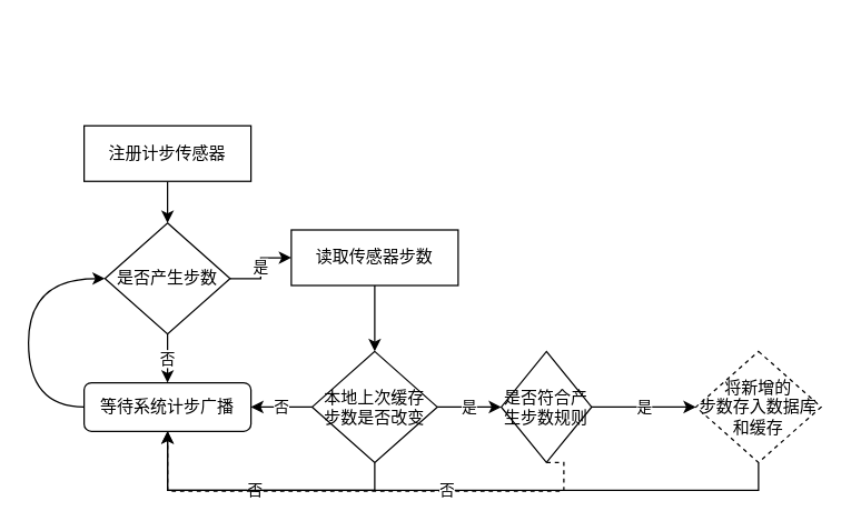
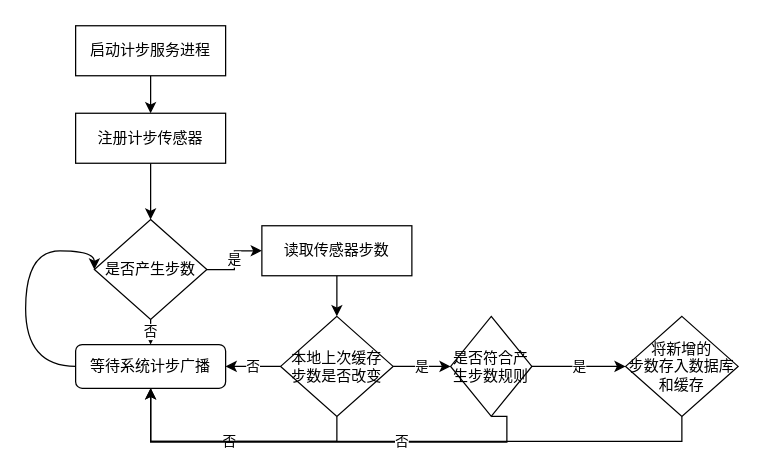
  <mxCell id="0" />
  <mxCell id="1" parent="0" />
+ <mxCell id="2" style="edgeStyle=orthogonalEdgeStyle;rounded=0;orthogonalLoop=1;jettySize=auto;html=1;exitX=0.5;exitY=1;exitDx=0;exitDy=0;entryX=0.5;entryY=0;entryDx=0;entryDy=0;" edge="1" parent="1" source="3" target="5"><mxGeometry relative="1" as="geometry" /></mxCell>
+ <mxCell id="3" value="启动计步服务进程" style="rounded=0;whiteSpace=wrap;html=1;" vertex="1" parent="1"><mxGeometry x="60" y="20" width="120" height="40" as="geometry" /></mxCell>
  <mxCell id="4" style="edgeStyle=orthogonalEdgeStyle;rounded=0;orthogonalLoop=1;jettySize=auto;html=1;exitX=0.5;exitY=1;exitDx=0;exitDy=0;entryX=0.5;entryY=0;entryDx=0;entryDy=0;" edge="1" parent="1" source="5" target="8"><mxGeometry relative="1" as="geometry" /></mxCell>
  <mxCell id="5" value="注册计步传感器" style="rounded=0;whiteSpace=wrap;html=1;" vertex="1" parent="1"><mxGeometry x="60" y="90" width="120" height="40" as="geometry" /></mxCell>
  <mxCell id="6" value="是" style="edgeStyle=orthogonalEdgeStyle;rounded=0;orthogonalLoop=1;jettySize=auto;html=1;exitX=1;exitY=0.5;exitDx=0;exitDy=0;entryX=0;entryY=0.5;entryDx=0;entryDy=0;" edge="1" parent="1" source="8" target="10"><mxGeometry relative="1" as="geometry" /></mxCell>
  <mxCell id="7" value="否" style="edgeStyle=orthogonalEdgeStyle;rounded=0;orthogonalLoop=1;jettySize=auto;html=1;exitX=0.5;exitY=1;exitDx=0;exitDy=0;entryX=0.5;entryY=0;entryDx=0;entryDy=0;" edge="1" parent="1" source="8" target="21"><mxGeometry relative="1" as="geometry" /></mxCell>
- <mxCell id="8" value="是否产生步数" style="rhombus;whiteSpace=wrap;html=1;" vertex="1" parent="1"><mxGeometry x="75" y="160" width="90" height="80" as="geometry" /></mxCell>
+ <mxCell id="8" value="是否产生步数" style="rhombus;whiteSpace=wrap;html=1;" vertex="1" parent="1"><mxGeometry x="75" y="175" width="90" height="80" as="geometry" /></mxCell>
  <mxCell id="9" style="edgeStyle=orthogonalEdgeStyle;rounded=0;orthogonalLoop=1;jettySize=auto;html=1;exitX=0.5;exitY=1;exitDx=0;exitDy=0;entryX=0.5;entryY=0;entryDx=0;entryDy=0;" edge="1" parent="1" source="10" target="14"><mxGeometry relative="1" as="geometry" /></mxCell>
- <mxCell id="10" value="读取传感器步数" style="rounded=0;whiteSpace=wrap;html=1;" vertex="1" parent="1"><mxGeometry x="209" y="165" width="120" height="40" as="geometry" /></mxCell>
+ <mxCell id="10" value="读取传感器步数" style="rounded=0;whiteSpace=wrap;html=1;" vertex="1" parent="1"><mxGeometry x="209" y="180" width="120" height="40" as="geometry" /></mxCell>
  <mxCell id="11" value="否" style="rounded=0;orthogonalLoop=1;jettySize=auto;html=1;exitX=0;exitY=0.5;exitDx=0;exitDy=0;entryX=1;entryY=0.5;entryDx=0;entryDy=0;" edge="1" parent="1" source="14" target="21"><mxGeometry relative="1" as="geometry" /></mxCell>
  <mxCell id="12" value="是" style="edgeStyle=orthogonalEdgeStyle;rounded=0;orthogonalLoop=1;jettySize=auto;html=1;exitX=1;exitY=0.5;exitDx=0;exitDy=0;" edge="1" parent="1" source="14" target="17"><mxGeometry relative="1" as="geometry" /></mxCell>
  <mxCell id="13" value="否" style="edgeStyle=orthogonalEdgeStyle;rounded=0;orthogonalLoop=1;jettySize=auto;html=1;exitX=0.5;exitY=1;exitDx=0;exitDy=0;entryX=0.5;entryY=1;entryDx=0;entryDy=0;" edge="1" parent="1" source="14" target="21"><mxGeometry relative="1" as="geometry" /></mxCell>
  <mxCell id="14" value="本地上次缓存&lt;br&gt;步数是否改变" style="rhombus;whiteSpace=wrap;html=1;" vertex="1" parent="1"><mxGeometry x="224" y="252.5" width="90" height="80" as="geometry" /></mxCell>
  <mxCell id="15" value="是" style="edgeStyle=orthogonalEdgeStyle;rounded=0;orthogonalLoop=1;jettySize=auto;html=1;exitX=1;exitY=0.5;exitDx=0;exitDy=0;entryX=0;entryY=0.5;entryDx=0;entryDy=0;" edge="1" parent="1" source="17" target="19"><mxGeometry relative="1" as="geometry" /></mxCell>
- <mxCell id="16" style="edgeStyle=orthogonalEdgeStyle;rounded=0;orthogonalLoop=1;jettySize=auto;html=1;exitX=0.5;exitY=1;exitDx=0;exitDy=0;entryX=0.5;entryY=1;entryDx=0;entryDy=0;dashed=1;" edge="1" parent="1" source="17" target="21"><mxGeometry relative="1" as="geometry"><mxPoint x="120" y="320" as="targetPoint" /><Array as="points"><mxPoint x="405" y="353" /><mxPoint x="120" y="353" /></Array></mxGeometry></mxCell>
+ <mxCell id="16" style="edgeStyle=orthogonalEdgeStyle;rounded=0;orthogonalLoop=1;jettySize=auto;html=1;exitX=0.5;exitY=1;exitDx=0;exitDy=0;entryX=0.5;entryY=1;entryDx=0;entryDy=0;" edge="1" parent="1" source="17" target="21"><mxGeometry relative="1" as="geometry"><mxPoint x="120" y="320" as="targetPoint" /><Array as="points"><mxPoint x="405" y="353" /><mxPoint x="120" y="353" /></Array></mxGeometry></mxCell>
  <mxCell id="17" value="是否符合产&lt;br&gt;生步数规则" style="rhombus;whiteSpace=wrap;html=1;" vertex="1" parent="1"><mxGeometry x="360" y="252.5" width="65" height="80" as="geometry" /></mxCell>
  <mxCell id="18" value="否" style="edgeStyle=orthogonalEdgeStyle;rounded=0;orthogonalLoop=1;jettySize=auto;html=1;exitX=0.5;exitY=1;exitDx=0;exitDy=0;entryX=0.5;entryY=1;entryDx=0;entryDy=0;endArrow=none;" edge="1" parent="1" source="19" target="21"><mxGeometry relative="1" as="geometry" /></mxCell>
- <mxCell id="19" value="将新增的&lt;br&gt;步数存入数据库和缓存" style="rhombus;whiteSpace=wrap;html=1;dashed=1;" vertex="1" parent="1"><mxGeometry x="500" y="252.5" width="90" height="80" as="geometry" /></mxCell>
+ <mxCell id="19" value="将新增的&lt;br&gt;步数存入数据库和缓存" style="rhombus;whiteSpace=wrap;html=1;" vertex="1" parent="1"><mxGeometry x="500" y="252.5" width="90" height="80" as="geometry" /></mxCell>
  <mxCell id="20" style="edgeStyle=orthogonalEdgeStyle;curved=1;rounded=0;orthogonalLoop=1;jettySize=auto;html=1;exitX=0;exitY=0.5;exitDx=0;exitDy=0;entryX=0;entryY=0.5;entryDx=0;entryDy=0;" edge="1" parent="1" source="21" target="8"><mxGeometry relative="1" as="geometry"><Array as="points"><mxPoint x="20" y="293" /><mxPoint x="20" y="200" /></Array></mxGeometry></mxCell>
  <mxCell id="21" value="等待系统计步广播" style="rounded=1;whiteSpace=wrap;html=1;" vertex="1" parent="1"><mxGeometry x="60" y="275" width="120" height="35" as="geometry" /></mxCell>
